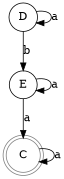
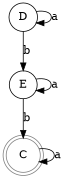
  digraph {
    rankdir=TB
    node [shape=circle]
    C [color="#808080" shape=doublecircle]
    D
    E
    C -> C [label=a]
    D -> D [label=a]
    D -> E [label=b]
-   E -> C [label=a]
+   E -> C [label=b]
    E -> E [label=a]
  }
